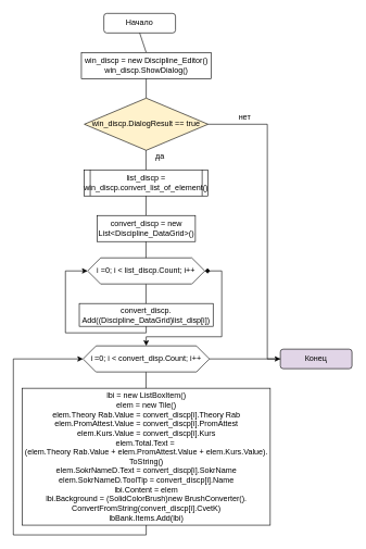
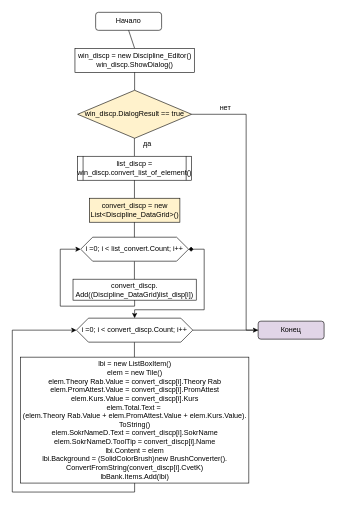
  <mxCell id="0" />
  <mxCell id="1" parent="0" />
  <mxCell id="2" value="Начало" style="rounded=1;whiteSpace=wrap;html=1;" parent="1" vertex="1"><mxGeometry x="159" y="20" width="110" height="30" as="geometry" /></mxCell>
  <mxCell id="3" value="" style="endArrow=none;html=1;rounded=0;entryX=0.5;entryY=1;entryDx=0;entryDy=0;" parent="1" target="2" edge="1"><mxGeometry width="50" height="50" relative="1" as="geometry"><mxPoint x="224" y="80" as="sourcePoint" /><mxPoint x="250" y="160" as="targetPoint" /></mxGeometry></mxCell>
  <mxCell id="4" value="win_discp = new Discipline_Editor()&lt;br&gt;win_discp.ShowDialog()" style="rounded=0;whiteSpace=wrap;html=1;" parent="1" vertex="1"><mxGeometry x="124.5" y="80" width="199" height="40" as="geometry" /></mxCell>
  <mxCell id="5" value="" style="endArrow=none;html=1;rounded=0;entryX=0.5;entryY=1;entryDx=0;entryDy=0;" parent="1" edge="1"><mxGeometry width="50" height="50" relative="1" as="geometry"><mxPoint x="224" y="150" as="sourcePoint" /><mxPoint x="224" y="120" as="targetPoint" /></mxGeometry></mxCell>
  <mxCell id="6" value="win_discp.DialogResult == true" style="rhombus;whiteSpace=wrap;html=1;fillColor=#fff2cc;" parent="1" vertex="1"><mxGeometry x="129" y="150" width="190" height="80" as="geometry" /></mxCell>
  <mxCell id="7" value="" style="endArrow=none;html=1;rounded=0;entryX=0.5;entryY=1;entryDx=0;entryDy=0;" parent="1" edge="1"><mxGeometry width="50" height="50" relative="1" as="geometry"><mxPoint x="223.66" y="260" as="sourcePoint" /><mxPoint x="223.66" y="230" as="targetPoint" /></mxGeometry></mxCell>
  <mxCell id="8" value="" style="group" parent="1" vertex="1" connectable="0"><mxGeometry x="129" y="260" width="190" height="40" as="geometry" /></mxCell>
  <mxCell id="9" value="&lt;span&gt;list_discp = win_discp.convert_list_of_element()&lt;/span&gt;" style="rounded=0;whiteSpace=wrap;html=1;" parent="8" vertex="1"><mxGeometry width="190" height="40" as="geometry" /></mxCell>
  <mxCell id="10" value="" style="endArrow=none;html=1;rounded=0;" parent="8" edge="1"><mxGeometry width="50" height="50" relative="1" as="geometry"><mxPoint x="9.048" y="40" as="sourcePoint" /><mxPoint x="9.048" as="targetPoint" /></mxGeometry></mxCell>
  <mxCell id="11" value="" style="endArrow=none;html=1;rounded=0;" parent="8" edge="1"><mxGeometry width="50" height="50" relative="1" as="geometry"><mxPoint x="180.952" y="40" as="sourcePoint" /><mxPoint x="180.952" as="targetPoint" /></mxGeometry></mxCell>
  <mxCell id="12" value="" style="endArrow=none;html=1;rounded=0;entryX=0.5;entryY=1;entryDx=0;entryDy=0;" parent="1" edge="1"><mxGeometry width="50" height="50" relative="1" as="geometry"><mxPoint x="223.71" y="330" as="sourcePoint" /><mxPoint x="223.71" y="300" as="targetPoint" /></mxGeometry></mxCell>
- <mxCell id="13" value="convert_discp = new List&amp;lt;Discipline_DataGrid&amp;gt;()" style="rounded=0;whiteSpace=wrap;html=1;" parent="1" vertex="1"><mxGeometry x="148.5" y="330" width="151" height="40" as="geometry" /></mxCell>
+ <mxCell id="13" value="convert_discp = new List&amp;lt;Discipline_DataGrid&amp;gt;()" style="rounded=0;whiteSpace=wrap;html=1;fillColor=#fff2cc;" parent="1" vertex="1"><mxGeometry x="148.5" y="330" width="151" height="40" as="geometry" /></mxCell>
  <mxCell id="14" value="" style="endArrow=none;html=1;rounded=0;entryX=0.5;entryY=1;entryDx=0;entryDy=0;" parent="1" edge="1"><mxGeometry width="50" height="50" relative="1" as="geometry"><mxPoint x="223.66" y="400" as="sourcePoint" /><mxPoint x="223.66" y="370" as="targetPoint" /></mxGeometry></mxCell>
  <mxCell id="15" value="convert_discp.&lt;br&gt;Add((Discipline_DataGrid)list_disp[i])" style="rounded=0;whiteSpace=wrap;html=1;" parent="1" vertex="1"><mxGeometry x="121.26" y="465" width="205.5" height="35" as="geometry" /></mxCell>
  <mxCell id="16" value="" style="endArrow=none;html=1;rounded=0;entryX=0.5;entryY=1;entryDx=0;entryDy=0;" parent="1" edge="1"><mxGeometry width="50" height="50" relative="1" as="geometry"><mxPoint x="223.66" y="465" as="sourcePoint" /><mxPoint x="223.66" y="435" as="targetPoint" /></mxGeometry></mxCell>
  <mxCell id="17" value="" style="endArrow=none;html=1;rounded=0;exitX=0;exitY=0.5;exitDx=0;exitDy=0;startArrow=classic;startFill=1;" parent="1" source="22" edge="1"><mxGeometry width="50" height="50" relative="1" as="geometry"><mxPoint x="80" y="520" as="sourcePoint" /><mxPoint x="224" y="500" as="targetPoint" /><Array as="points"><mxPoint x="100" y="415" /><mxPoint x="100" y="510" /><mxPoint x="224" y="510" /></Array></mxGeometry></mxCell>
  <mxCell id="18" value="" style="endArrow=none;html=1;rounded=0;entryX=0.5;entryY=1;entryDx=0;entryDy=0;" parent="1" edge="1"><mxGeometry width="50" height="50" relative="1" as="geometry"><mxPoint x="223.67" y="595" as="sourcePoint" /><mxPoint x="223.67" y="565" as="targetPoint" /></mxGeometry></mxCell>
  <mxCell id="19" value="&lt;div&gt;&lt;div&gt;lbi = new ListBoxItem()&lt;/div&gt;&lt;div&gt;elem = new Tile()&lt;/div&gt;&lt;/div&gt;&lt;div&gt;elem.Theory Rab.Value = convert_discp[i].Theory Rab&lt;/div&gt;&lt;div&gt;elem.PromAttest.Value = convert_discp[i].PromAttest&lt;/div&gt;&lt;div&gt;elem.Kurs.Value = convert_discp[i].Kurs&lt;/div&gt;&lt;div&gt;elem.Total.Text =&amp;nbsp;&lt;/div&gt;&lt;div&gt;(elem.Theory Rab.Value + elem.PromAttest.Value + elem.Kurs.Value).&lt;/div&gt;&lt;div&gt;ToString()&lt;/div&gt;&lt;div&gt;elem.SokrNameD.Text =&amp;nbsp;&lt;span&gt;convert_discp[i].SokrName&lt;/span&gt;&lt;/div&gt;&lt;div&gt;elem.SokrNameD.ToolTip =&amp;nbsp;&lt;span&gt;convert_discp[i].Name&lt;/span&gt;&lt;/div&gt;&lt;div&gt;lbi.Content = elem&lt;/div&gt;&lt;div&gt;lbi.Background =&amp;nbsp;&lt;span&gt;(SolidColorBrush)new BrushConverter().&lt;/span&gt;&lt;/div&gt;&lt;div&gt;ConvertFromString(convert_discp[i].CvetK)&lt;/div&gt;&lt;div&gt;lbBank.Items.Add(lbi)&lt;/div&gt;" style="rounded=0;whiteSpace=wrap;html=1;strokeWidth=1;" parent="1" vertex="1"><mxGeometry x="33.51" y="595" width="380.99" height="210" as="geometry" /></mxCell>
  <mxCell id="20" value="Конец" style="rounded=1;whiteSpace=wrap;html=1;fillColor=#e1d5e7;" parent="1" vertex="1"><mxGeometry x="430" y="535" width="110" height="30" as="geometry" /></mxCell>
  <mxCell id="21" value="" style="endArrow=classic;html=1;rounded=0;exitX=1;exitY=0.5;exitDx=0;exitDy=0;" parent="1" source="6" edge="1"><mxGeometry width="50" height="50" relative="1" as="geometry"><mxPoint x="319" y="200" as="sourcePoint" /><mxPoint x="430" y="550" as="targetPoint" /><Array as="points"><mxPoint x="410" y="190" /><mxPoint x="410" y="550" /></Array></mxGeometry></mxCell>
- <mxCell id="22" value="&lt;span&gt;i =0; i &amp;lt; list_discp.Count; i++&lt;/span&gt;" style="shape=hexagon;perimeter=hexagonPerimeter2;whiteSpace=wrap;html=1;fixedSize=1;" parent="1" vertex="1"><mxGeometry x="134.01" y="395" width="180" height="40" as="geometry" /></mxCell>
- <mxCell id="23" value="i =0; i &amp;lt; convert_disp.Count; i++" style="shape=hexagon;perimeter=hexagonPerimeter2;whiteSpace=wrap;html=1;fixedSize=1;" parent="1" vertex="1"><mxGeometry x="127" y="530" width="194.01" height="40" as="geometry" /></mxCell>
+ <mxCell id="22" value="&lt;span&gt;i =0; i &amp;lt; list_convert.Count; i++&lt;/span&gt;" style="shape=hexagon;perimeter=hexagonPerimeter2;whiteSpace=wrap;html=1;fixedSize=1;" parent="1" vertex="1"><mxGeometry x="134.01" y="395" width="180" height="40" as="geometry" /></mxCell>
+ <mxCell id="23" value="i =0; i &amp;lt; convert_discp.Count; i++" style="shape=hexagon;perimeter=hexagonPerimeter2;whiteSpace=wrap;html=1;fixedSize=1;" parent="1" vertex="1"><mxGeometry x="127" y="530" width="194.01" height="40" as="geometry" /></mxCell>
  <mxCell id="24" value="" style="endArrow=diamond;html=1;rounded=0;exitX=0.5;exitY=0;exitDx=0;exitDy=0;startArrow=classic;startFill=1;entryX=1;entryY=0.5;entryDx=0;entryDy=0;" parent="1" source="23" target="22" edge="1"><mxGeometry width="50" height="50" relative="1" as="geometry"><mxPoint x="224.01" y="526" as="sourcePoint" /><mxPoint x="314.01" y="411" as="targetPoint" /><Array as="points"><mxPoint x="224" y="516" /><mxPoint x="340" y="516" /><mxPoint x="340" y="415" /></Array></mxGeometry></mxCell>
  <mxCell id="25" value="" style="endArrow=none;html=1;rounded=0;entryX=1;entryY=0.5;entryDx=0;entryDy=0;" parent="1" target="23" edge="1"><mxGeometry width="50" height="50" relative="1" as="geometry"><mxPoint x="430" y="550" as="sourcePoint" /><mxPoint x="233.67" y="575" as="targetPoint" /></mxGeometry></mxCell>
  <mxCell id="26" value="" style="endArrow=none;html=1;rounded=0;exitX=0;exitY=0.5;exitDx=0;exitDy=0;startArrow=classic;startFill=1;entryX=0.5;entryY=1;entryDx=0;entryDy=0;" parent="1" source="23" target="19" edge="1"><mxGeometry width="50" height="50" relative="1" as="geometry"><mxPoint x="-25.99" y="790" as="sourcePoint" /><mxPoint x="64" y="875" as="targetPoint" /><Array as="points"><mxPoint x="20" y="550" /><mxPoint x="20" y="770" /><mxPoint x="20" y="820" /><mxPoint x="224" y="820" /></Array></mxGeometry></mxCell>
  <mxCell id="27" value="нет" style="text;html=1;align=center;verticalAlign=middle;resizable=0;points=[];autosize=1;strokeColor=none;fillColor=none;" parent="1" vertex="1"><mxGeometry x="360" y="170" width="30" height="20" as="geometry" /></mxCell>
  <mxCell id="28" value="да" style="text;html=1;align=center;verticalAlign=middle;resizable=0;points=[];autosize=1;strokeColor=none;fillColor=none;" parent="1" vertex="1"><mxGeometry x="230" y="230" width="30" height="20" as="geometry" /></mxCell>
